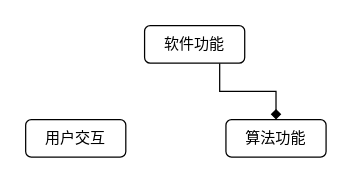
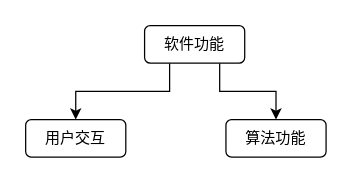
  <mxCell id="0" />
  <mxCell id="1" parent="0" />
- <mxCell id="3" style="edgeStyle=orthogonalEdgeStyle;rounded=0;orthogonalLoop=1;jettySize=auto;html=1;exitX=0.75;exitY=1;exitDx=0;exitDy=0;entryX=0.5;entryY=0;entryDx=0;entryDy=0;endArrow=diamond;" edge="1" parent="1" source="4" target="6"><mxGeometry relative="1" as="geometry" /></mxCell>
+ <mxCell id="2" style="edgeStyle=orthogonalEdgeStyle;rounded=0;orthogonalLoop=1;jettySize=auto;html=1;exitX=0.25;exitY=1;exitDx=0;exitDy=0;entryX=0.5;entryY=0;entryDx=0;entryDy=0;" edge="1" parent="1" source="4" target="5"><mxGeometry relative="1" as="geometry" /></mxCell>
+ <mxCell id="3" style="edgeStyle=orthogonalEdgeStyle;rounded=0;orthogonalLoop=1;jettySize=auto;html=1;exitX=0.75;exitY=1;exitDx=0;exitDy=0;entryX=0.5;entryY=0;entryDx=0;entryDy=0;" edge="1" parent="1" source="4" target="6"><mxGeometry relative="1" as="geometry" /></mxCell>
  <mxCell id="4" value="软件功能" style="rounded=1;whiteSpace=wrap;html=1;" vertex="1" parent="1"><mxGeometry x="115" y="20" width="80" height="30" as="geometry" /></mxCell>
  <mxCell id="5" value="用户交互" style="rounded=1;whiteSpace=wrap;html=1;" vertex="1" parent="1"><mxGeometry x="20" y="95" width="80" height="30" as="geometry" /></mxCell>
  <mxCell id="6" value="算法功能" style="rounded=1;whiteSpace=wrap;html=1;" vertex="1" parent="1"><mxGeometry x="180" y="95" width="80" height="30" as="geometry" /></mxCell>
